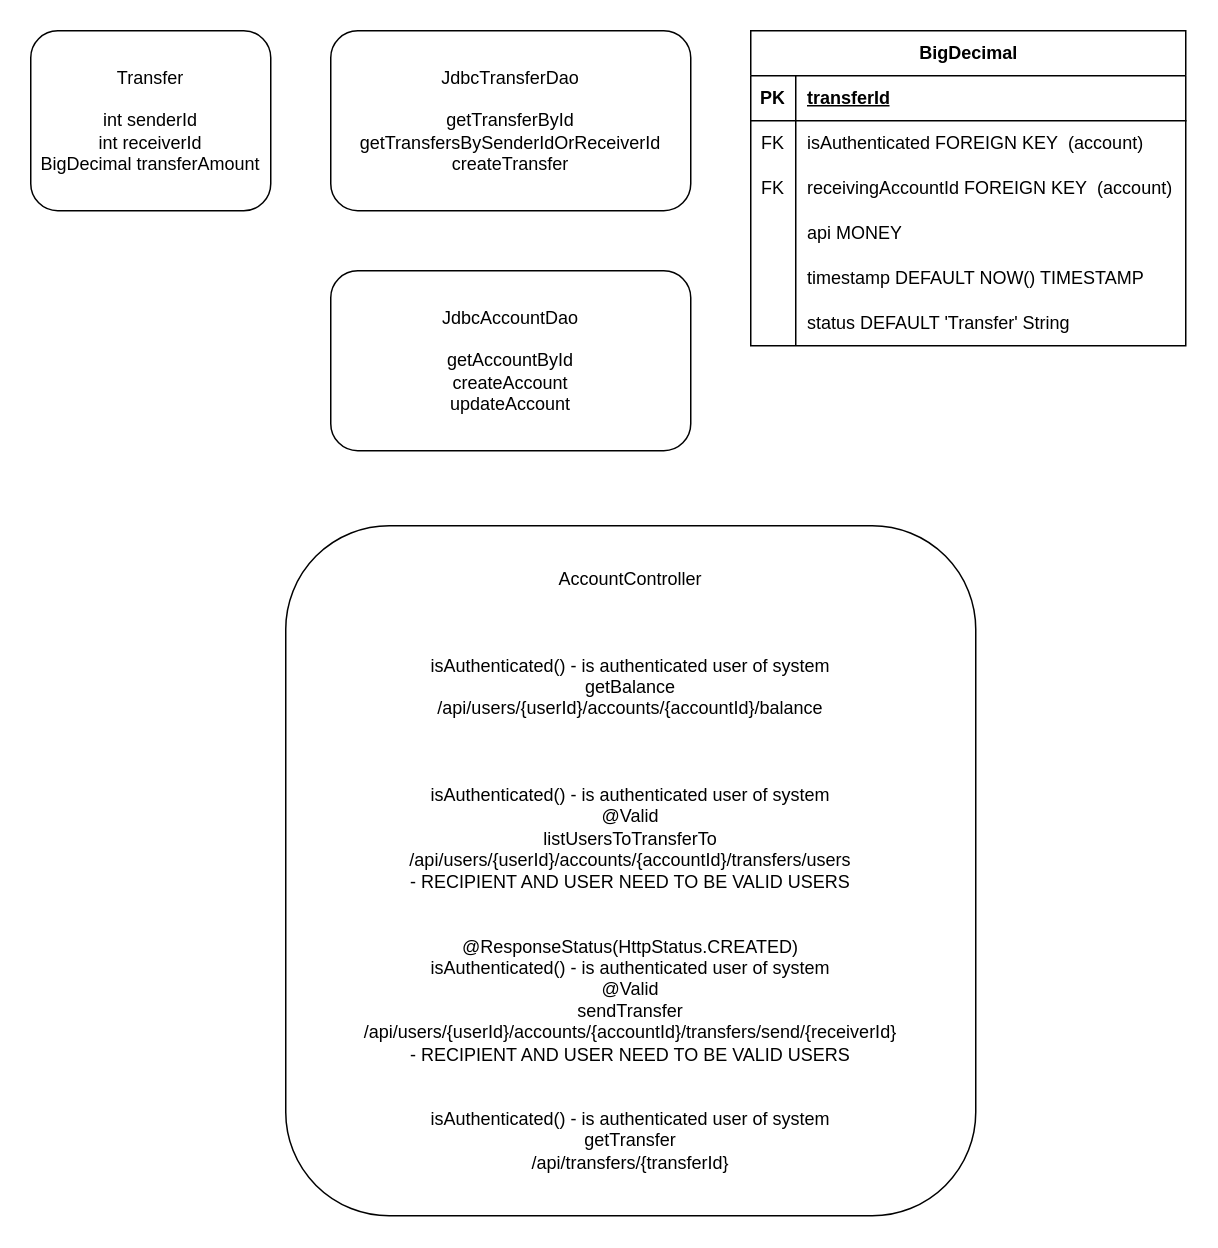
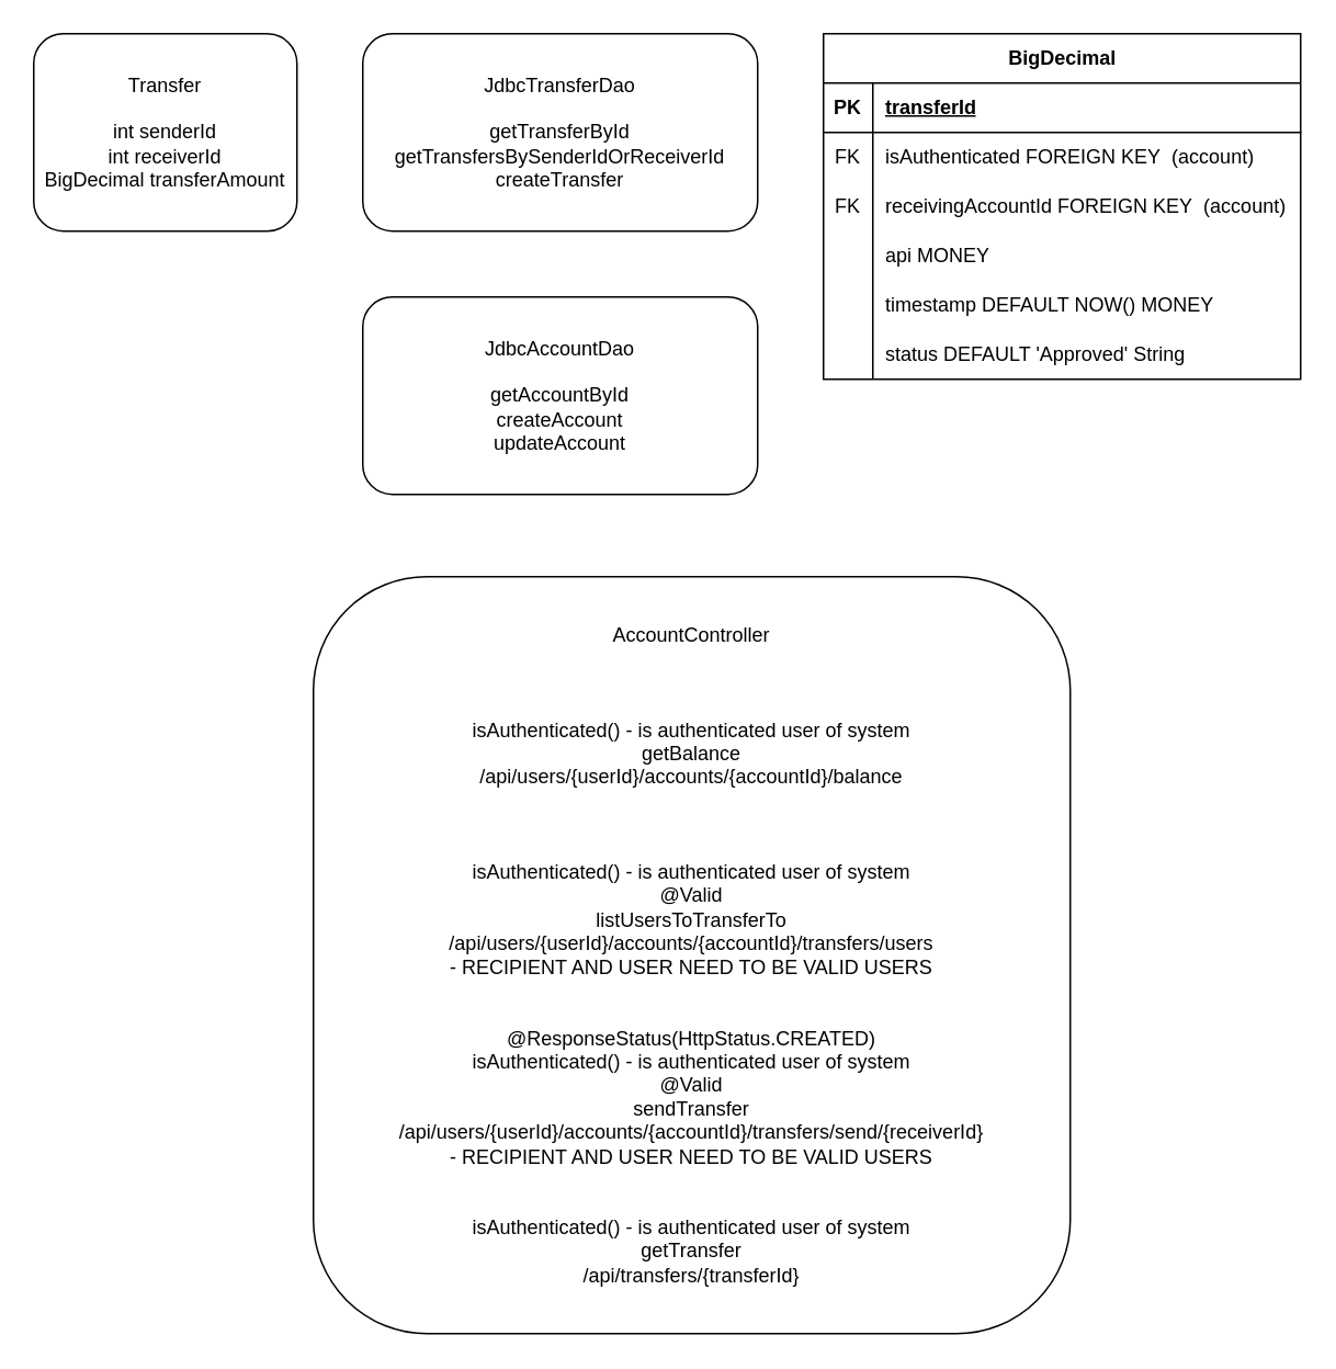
  <mxCell id="0" />
  <mxCell id="1" parent="0" />
  <mxCell id="2" value="Transfer&lt;br&gt;&lt;br&gt;int senderId&lt;br&gt;int receiverId&lt;br&gt;BigDecimal transferAmount" style="rounded=1;whiteSpace=wrap;html=1;" vertex="1" parent="1"><mxGeometry width="160" height="120" as="geometry" x="20" y="20" /></mxCell>
  <mxCell id="3" value="AccountController&lt;br&gt;&lt;br&gt;&lt;br&gt;&lt;br&gt;isAuthenticated() - is authenticated user of system&lt;br&gt;getBalance&lt;br&gt;/api/users/{userId}/accounts/{accountId}/balance&lt;br&gt;&lt;br&gt;&lt;br&gt;&lt;br style=&quot;border-color: var(--border-color);&quot;&gt;isAuthenticated() - is authenticated user of system&lt;br style=&quot;border-color: var(--border-color);&quot;&gt;@Valid&lt;br style=&quot;border-color: var(--border-color);&quot;&gt;listUsersToTransferTo&lt;br style=&quot;border-color: var(--border-color);&quot;&gt;/api/users/{userId}/accounts/{accountId}/transfers/users&lt;br style=&quot;border-color: var(--border-color);&quot;&gt;- RECIPIENT AND USER NEED TO BE VALID USERS&lt;br&gt;&lt;br&gt;&lt;br&gt;@ResponseStatus(HttpStatus.CREATED)&lt;br&gt;isAuthenticated() - is authenticated user of system&lt;br&gt;@Valid&lt;br&gt;sendTransfer&lt;br&gt;/api/users/{userId}/accounts/{accountId}/transfers/send/{receiverId}&lt;br&gt;- RECIPIENT AND USER NEED TO BE VALID USERS&lt;br&gt;&lt;br&gt;&lt;br&gt;isAuthenticated() - is authenticated user of system&lt;br&gt;getTransfer&lt;br&gt;/api/transfers/{transferId}" style="rounded=1;whiteSpace=wrap;html=1;" vertex="1" parent="1"><mxGeometry x="190" y="350" width="460" height="460" as="geometry" /></mxCell>
  <mxCell id="4" value="JdbcAccountDao&lt;br&gt;&lt;br&gt;getAccountById&lt;br&gt;createAccount&lt;br&gt;updateAccount" style="rounded=1;whiteSpace=wrap;html=1;" vertex="1" parent="1"><mxGeometry x="220" y="180" width="240" height="120" as="geometry" /></mxCell>
  <mxCell id="5" value="BigDecimal" style="shape=table;startSize=30;container=1;collapsible=1;childLayout=tableLayout;fixedRows=1;rowLines=0;fontStyle=1;align=center;resizeLast=1;html=1;" vertex="1" parent="1"><mxGeometry x="500" width="290" height="210" as="geometry" y="20" /></mxCell>
  <mxCell id="6" value="" style="shape=tableRow;horizontal=0;startSize=0;swimlaneHead=0;swimlaneBody=0;fillColor=none;collapsible=0;dropTarget=0;points=[[0,0.5],[1,0.5]];portConstraint=eastwest;top=0;left=0;right=0;bottom=1;" vertex="1" parent="5"><mxGeometry y="30" width="290" height="30" as="geometry" /></mxCell>
  <mxCell id="7" value="PK" style="shape=partialRectangle;connectable=0;fillColor=none;top=0;left=0;bottom=0;right=0;fontStyle=1;overflow=hidden;whiteSpace=wrap;html=1;" vertex="1" parent="6"><mxGeometry width="30" height="30" as="geometry"><mxRectangle width="30" height="30" as="alternateBounds" /></mxGeometry></mxCell>
  <mxCell id="8" value="transferId" style="shape=partialRectangle;connectable=0;fillColor=none;top=0;left=0;bottom=0;right=0;align=left;spacingLeft=6;fontStyle=5;overflow=hidden;whiteSpace=wrap;html=1;" vertex="1" parent="6"><mxGeometry x="30" width="260" height="30" as="geometry"><mxRectangle width="260" height="30" as="alternateBounds" /></mxGeometry></mxCell>
  <mxCell id="9" value="" style="shape=tableRow;horizontal=0;startSize=0;swimlaneHead=0;swimlaneBody=0;fillColor=none;collapsible=0;dropTarget=0;points=[[0,0.5],[1,0.5]];portConstraint=eastwest;top=0;left=0;right=0;bottom=0;" vertex="1" parent="5"><mxGeometry y="60" width="290" height="30" as="geometry" /></mxCell>
  <mxCell id="10" value="FK" style="shape=partialRectangle;connectable=0;fillColor=none;top=0;left=0;bottom=0;right=0;editable=1;overflow=hidden;whiteSpace=wrap;html=1;" vertex="1" parent="9"><mxGeometry width="30" height="30" as="geometry"><mxRectangle width="30" height="30" as="alternateBounds" /></mxGeometry></mxCell>
  <mxCell id="11" value="isAuthenticated FOREIGN KEY&amp;nbsp; (account)" style="shape=partialRectangle;connectable=0;fillColor=none;top=0;left=0;bottom=0;right=0;align=left;spacingLeft=6;overflow=hidden;whiteSpace=wrap;html=1;" vertex="1" parent="9"><mxGeometry x="30" width="260" height="30" as="geometry"><mxRectangle width="260" height="30" as="alternateBounds" /></mxGeometry></mxCell>
  <mxCell id="12" value="" style="shape=tableRow;horizontal=0;startSize=0;swimlaneHead=0;swimlaneBody=0;fillColor=none;collapsible=0;dropTarget=0;points=[[0,0.5],[1,0.5]];portConstraint=eastwest;top=0;left=0;right=0;bottom=0;" vertex="1" parent="5"><mxGeometry y="90" width="290" height="30" as="geometry" /></mxCell>
  <mxCell id="13" value="FK" style="shape=partialRectangle;connectable=0;fillColor=none;top=0;left=0;bottom=0;right=0;editable=1;overflow=hidden;whiteSpace=wrap;html=1;" vertex="1" parent="12"><mxGeometry width="30" height="30" as="geometry"><mxRectangle width="30" height="30" as="alternateBounds" /></mxGeometry></mxCell>
  <mxCell id="14" value="receivingAccountId FOREIGN KEY&amp;nbsp; (account)" style="shape=partialRectangle;connectable=0;fillColor=none;top=0;left=0;bottom=0;right=0;align=left;spacingLeft=6;overflow=hidden;whiteSpace=wrap;html=1;" vertex="1" parent="12"><mxGeometry x="30" width="260" height="30" as="geometry"><mxRectangle width="260" height="30" as="alternateBounds" /></mxGeometry></mxCell>
  <mxCell id="15" value="" style="shape=tableRow;horizontal=0;startSize=0;swimlaneHead=0;swimlaneBody=0;fillColor=none;collapsible=0;dropTarget=0;points=[[0,0.5],[1,0.5]];portConstraint=eastwest;top=0;left=0;right=0;bottom=0;" vertex="1" parent="5"><mxGeometry y="120" width="290" height="30" as="geometry" /></mxCell>
  <mxCell id="16" value="" style="shape=partialRectangle;connectable=0;fillColor=none;top=0;left=0;bottom=0;right=0;editable=1;overflow=hidden;whiteSpace=wrap;html=1;" vertex="1" parent="15"><mxGeometry width="30" height="30" as="geometry"><mxRectangle width="30" height="30" as="alternateBounds" /></mxGeometry></mxCell>
  <mxCell id="17" value="api MONEY" style="shape=partialRectangle;connectable=0;fillColor=none;top=0;left=0;bottom=0;right=0;align=left;spacingLeft=6;overflow=hidden;whiteSpace=wrap;html=1;" vertex="1" parent="15"><mxGeometry x="30" width="260" height="30" as="geometry"><mxRectangle width="260" height="30" as="alternateBounds" /></mxGeometry></mxCell>
  <mxCell id="18" value="" style="shape=tableRow;horizontal=0;startSize=0;swimlaneHead=0;swimlaneBody=0;fillColor=none;collapsible=0;dropTarget=0;points=[[0,0.5],[1,0.5]];portConstraint=eastwest;top=0;left=0;right=0;bottom=0;" vertex="1" parent="5"><mxGeometry y="150" width="290" height="30" as="geometry" /></mxCell>
  <mxCell id="19" value="" style="shape=partialRectangle;connectable=0;fillColor=none;top=0;left=0;bottom=0;right=0;fontStyle=0;overflow=hidden;whiteSpace=wrap;html=1;" vertex="1" parent="18"><mxGeometry width="30" height="30" as="geometry"><mxRectangle width="30" height="30" as="alternateBounds" /></mxGeometry></mxCell>
- <mxCell id="20" value="timestamp DEFAULT NOW() TIMESTAMP&amp;nbsp;" style="shape=partialRectangle;connectable=0;fillColor=none;top=0;left=0;bottom=0;right=0;align=left;spacingLeft=6;fontStyle=0;overflow=hidden;whiteSpace=wrap;html=1;" vertex="1" parent="18"><mxGeometry x="30" width="260" height="30" as="geometry"><mxRectangle width="260" height="30" as="alternateBounds" /></mxGeometry></mxCell>
+ <mxCell id="20" value="timestamp DEFAULT NOW() MONEY&amp;nbsp;" style="shape=partialRectangle;connectable=0;fillColor=none;top=0;left=0;bottom=0;right=0;align=left;spacingLeft=6;fontStyle=0;overflow=hidden;whiteSpace=wrap;html=1;" vertex="1" parent="18"><mxGeometry x="30" width="260" height="30" as="geometry"><mxRectangle width="260" height="30" as="alternateBounds" /></mxGeometry></mxCell>
  <mxCell id="21" value="" style="shape=tableRow;horizontal=0;startSize=0;swimlaneHead=0;swimlaneBody=0;fillColor=none;collapsible=0;dropTarget=0;points=[[0,0.5],[1,0.5]];portConstraint=eastwest;top=0;left=0;right=0;bottom=0;" vertex="1" parent="5"><mxGeometry y="180" width="290" height="30" as="geometry" /></mxCell>
  <mxCell id="22" value="" style="shape=partialRectangle;connectable=0;fillColor=none;top=0;left=0;bottom=0;right=0;fontStyle=0;overflow=hidden;whiteSpace=wrap;html=1;" vertex="1" parent="21"><mxGeometry width="30" height="30" as="geometry"><mxRectangle width="30" height="30" as="alternateBounds" /></mxGeometry></mxCell>
- <mxCell id="23" value="status DEFAULT 'Transfer' String" style="shape=partialRectangle;connectable=0;fillColor=none;top=0;left=0;bottom=0;right=0;align=left;spacingLeft=6;fontStyle=0;overflow=hidden;whiteSpace=wrap;html=1;" vertex="1" parent="21"><mxGeometry x="30" width="260" height="30" as="geometry"><mxRectangle width="260" height="30" as="alternateBounds" /></mxGeometry></mxCell>
+ <mxCell id="23" value="status DEFAULT 'Approved' String" style="shape=partialRectangle;connectable=0;fillColor=none;top=0;left=0;bottom=0;right=0;align=left;spacingLeft=6;fontStyle=0;overflow=hidden;whiteSpace=wrap;html=1;" vertex="1" parent="21"><mxGeometry x="30" width="260" height="30" as="geometry"><mxRectangle width="260" height="30" as="alternateBounds" /></mxGeometry></mxCell>
  <mxCell id="24" value="JdbcTransferDao&lt;br&gt;&lt;br&gt;getTransferById&lt;br&gt;getTransfersBySenderIdOrReceiverId&lt;br&gt;createTransfer" style="rounded=1;whiteSpace=wrap;html=1;" vertex="1" parent="1"><mxGeometry x="220" width="240" height="120" as="geometry" y="20" /></mxCell>
